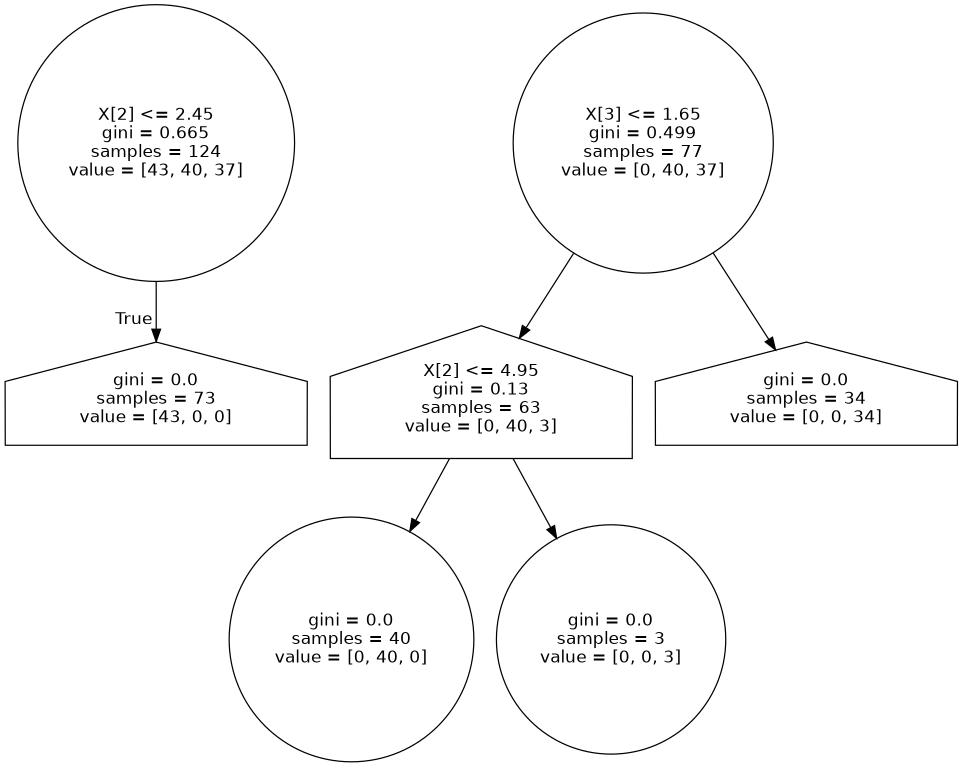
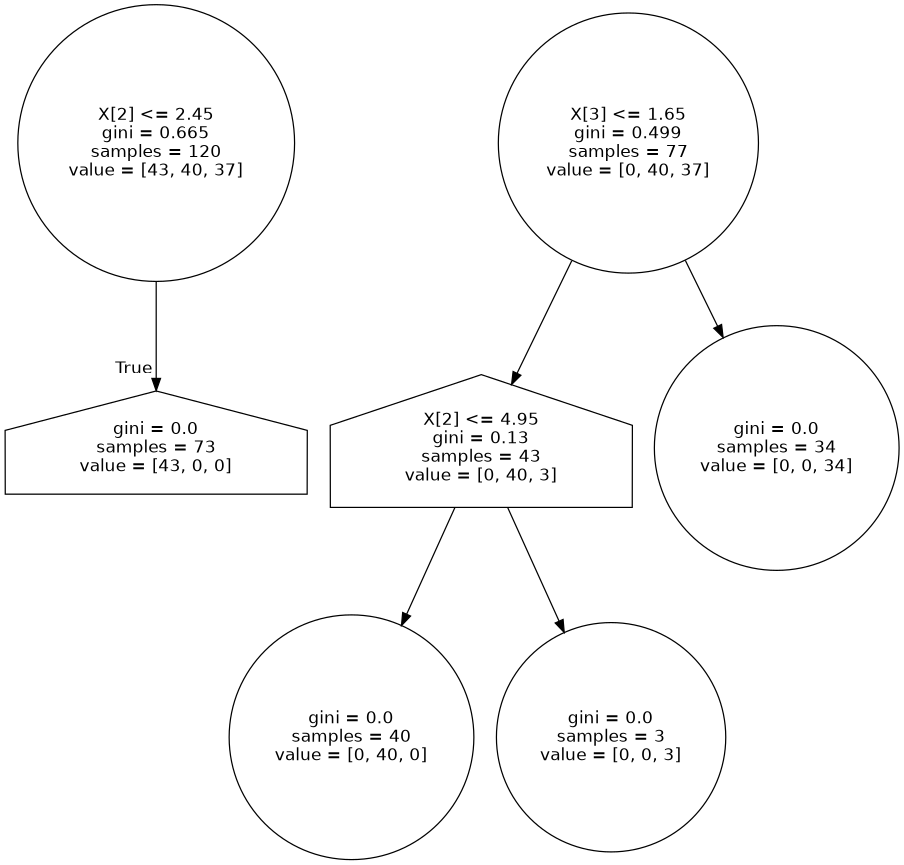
  digraph {
    node [fontname=helvetica shape=circle]
    edge [fontname=helvetica]
-   n1 [label="X[2] <= 2.45\ngini = 0.665\nsamples = 124\nvalue = [43, 40, 37]"]
+   n1 [label="X[2] <= 2.45\ngini = 0.665\nsamples = 120\nvalue = [43, 40, 37]"]
    n2 [label="gini = 0.0\nsamples = 73\nvalue = [43, 0, 0]" shape=house]
    n3 [label="X[3] <= 1.65\ngini = 0.499\nsamples = 77\nvalue = [0, 40, 37]"]
-   n4 [label="X[2] <= 4.95\ngini = 0.13\nsamples = 63\nvalue = [0, 40, 3]" shape=house]
-   n5 [label="gini = 0.0\nsamples = 34\nvalue = [0, 0, 34]" shape=house]
+   n4 [label="X[2] <= 4.95\ngini = 0.13\nsamples = 43\nvalue = [0, 40, 3]" shape=house]
+   n5 [label="gini = 0.0\nsamples = 34\nvalue = [0, 0, 34]"]
    n6 [label="gini = 0.0\nsamples = 40\nvalue = [0, 40, 0]"]
    n7 [label="gini = 0.0\nsamples = 3\nvalue = [0, 0, 3]"]
    n1 -> n2 [headlabel=True labelangle=45 labeldistance=2.5]
    n3 -> n4
    n3 -> n5
    n4 -> n6
    n4 -> n7
  }
